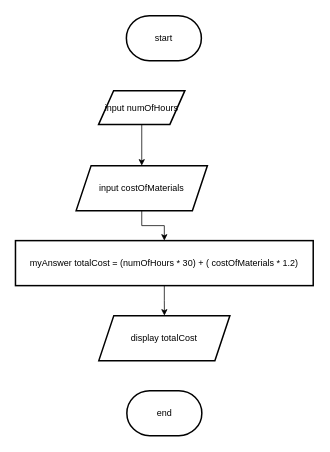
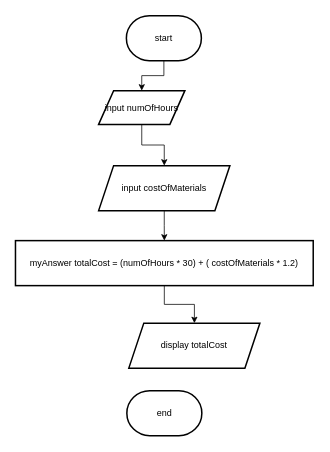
  <mxCell id="0" />
  <mxCell id="1" parent="0" />
+ <mxCell id="2" value="" style="edgeStyle=orthogonalEdgeStyle;rounded=0;orthogonalLoop=1;jettySize=auto;html=1;" edge="1" parent="1" source="3" target="5"><mxGeometry relative="1" as="geometry" /></mxCell>
  <mxCell id="3" value="start" style="strokeWidth=2;html=1;shape=mxgraph.flowchart.terminator;whiteSpace=wrap;" vertex="1" parent="1"><mxGeometry x="168" y="20" width="100" height="60" as="geometry" /></mxCell>
  <mxCell id="4" value="" style="edgeStyle=orthogonalEdgeStyle;rounded=0;orthogonalLoop=1;jettySize=auto;html=1;" edge="1" parent="1" source="5" target="7"><mxGeometry relative="1" as="geometry" /></mxCell>
  <mxCell id="5" value="input numOfHours" style="shape=parallelogram;perimeter=parallelogramPerimeter;whiteSpace=wrap;html=1;fixedSize=1;strokeWidth=2;" vertex="1" parent="1"><mxGeometry x="131" y="120" width="115" height="45" as="geometry" /></mxCell>
  <mxCell id="6" value="" style="edgeStyle=orthogonalEdgeStyle;rounded=0;orthogonalLoop=1;jettySize=auto;html=1;" edge="1" parent="1" source="7" target="9"><mxGeometry relative="1" as="geometry" /></mxCell>
- <mxCell id="7" value="input costOfMaterials" style="shape=parallelogram;perimeter=parallelogramPerimeter;whiteSpace=wrap;html=1;fixedSize=1;strokeWidth=2;" vertex="1" parent="1"><mxGeometry x="101" y="220" width="175" height="60" as="geometry" /></mxCell>
+ <mxCell id="7" value="input costOfMaterials" style="shape=parallelogram;perimeter=parallelogramPerimeter;whiteSpace=wrap;html=1;fixedSize=1;strokeWidth=2;" vertex="1" parent="1"><mxGeometry x="131" y="220" width="175" height="60" as="geometry" /></mxCell>
  <mxCell id="8" value="" style="edgeStyle=orthogonalEdgeStyle;rounded=0;orthogonalLoop=1;jettySize=auto;html=1;" edge="1" parent="1" source="9" target="10"><mxGeometry relative="1" as="geometry" /></mxCell>
  <mxCell id="9" value="myAnswer totalCost = (numOfHours * 30) + ( costOfMaterials * 1.2)" style="whiteSpace=wrap;html=1;strokeWidth=2;" vertex="1" parent="1"><mxGeometry x="20.13" y="320" width="397" height="60" as="geometry" /></mxCell>
- <mxCell id="10" value="display totalCost" style="shape=parallelogram;perimeter=parallelogramPerimeter;whiteSpace=wrap;html=1;fixedSize=1;strokeWidth=2;" vertex="1" parent="1"><mxGeometry x="131.25" y="420" width="174.75" height="60" as="geometry" /></mxCell>
+ <mxCell id="10" value="display totalCost" style="shape=parallelogram;perimeter=parallelogramPerimeter;whiteSpace=wrap;html=1;fixedSize=1;strokeWidth=2;" vertex="1" parent="1"><mxGeometry x="171.25" y="430" width="174.75" height="60" as="geometry" /></mxCell>
  <mxCell id="11" value="end" style="strokeWidth=2;html=1;shape=mxgraph.flowchart.terminator;whiteSpace=wrap;" vertex="1" parent="1"><mxGeometry x="168.63" y="520" width="100" height="60" as="geometry" /></mxCell>
